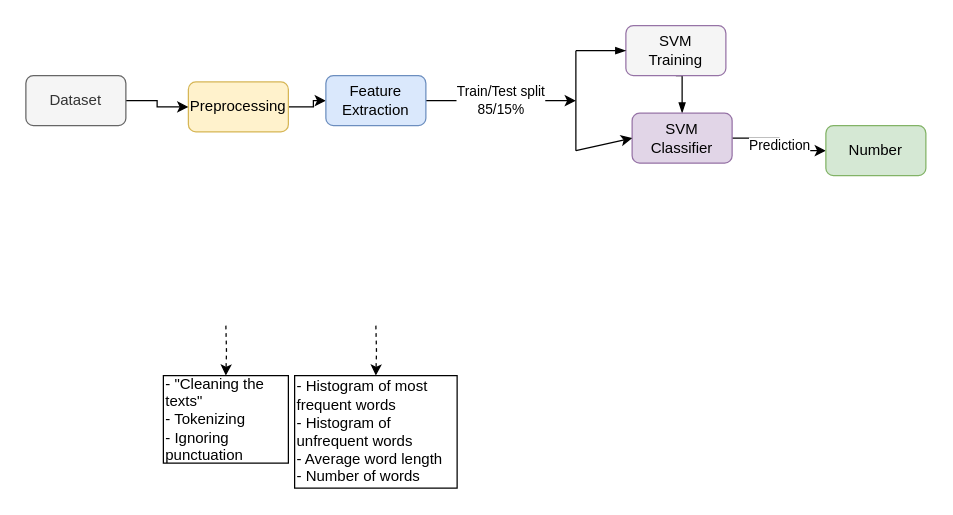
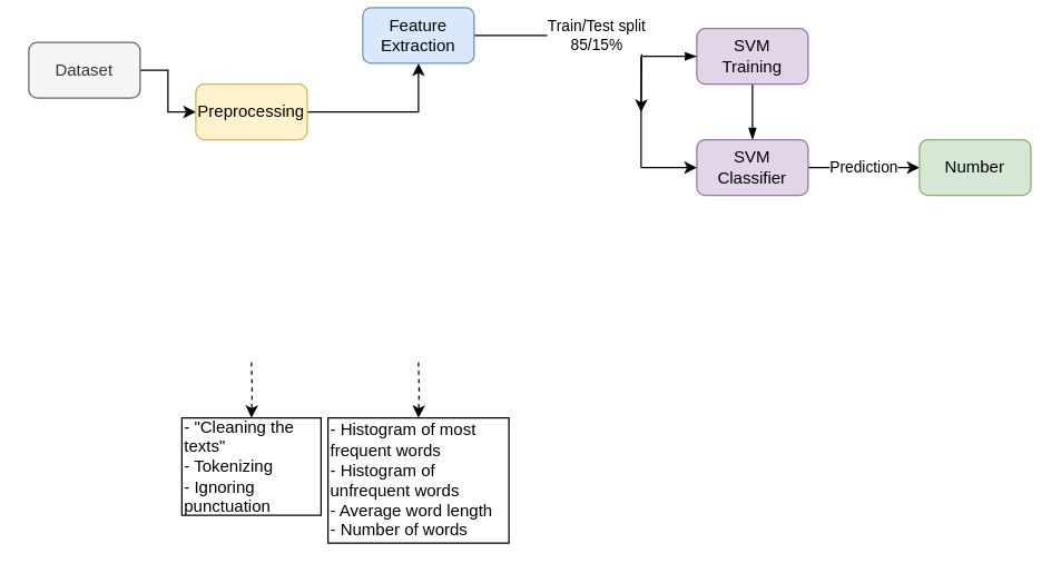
  <mxCell id="0" />
  <mxCell id="1" parent="0" />
  <mxCell id="2" value="" style="edgeStyle=orthogonalEdgeStyle;rounded=0;orthogonalLoop=1;jettySize=auto;html=1;" edge="1" parent="1" source="3" target="5"><mxGeometry relative="1" as="geometry" /></mxCell>
- <mxCell id="3" value="Preprocessing" style="rounded=1;whiteSpace=wrap;html=1;fillColor=#fff2cc;strokeColor=#d6b656;" vertex="1" parent="1"><mxGeometry x="150" y="65" width="80" height="40" as="geometry" /></mxCell>
+ <mxCell id="3" value="Preprocessing" style="rounded=1;whiteSpace=wrap;html=1;fillColor=#fff2cc;strokeColor=#d6b656;" vertex="1" parent="1"><mxGeometry x="140" y="60" width="80" height="40" as="geometry" /></mxCell>
  <mxCell id="4" value="Train/Test split&lt;br&gt;85/15%" style="edgeStyle=orthogonalEdgeStyle;rounded=0;orthogonalLoop=1;jettySize=auto;html=1;" edge="1" parent="1" source="5"><mxGeometry relative="1" as="geometry"><mxPoint x="460" y="80" as="targetPoint" /></mxGeometry></mxCell>
- <mxCell id="5" value="Feature Extraction" style="rounded=1;whiteSpace=wrap;html=1;fillColor=#dae8fc;strokeColor=#6c8ebf;" vertex="1" parent="1"><mxGeometry x="260" y="60" width="80" height="40" as="geometry" /></mxCell>
+ <mxCell id="5" value="Feature Extraction" style="rounded=1;whiteSpace=wrap;html=1;fillColor=#dae8fc;strokeColor=#6c8ebf;" vertex="1" parent="1"><mxGeometry x="260" y="5" width="80" height="40" as="geometry" /></mxCell>
  <mxCell id="6" value="" style="endArrow=none;html=1;" edge="1" parent="1"><mxGeometry width="50" height="50" relative="1" as="geometry"><mxPoint x="460" y="120" as="sourcePoint" /><mxPoint x="460" y="40" as="targetPoint" /></mxGeometry></mxCell>
  <mxCell id="7" value="Prediction" style="edgeStyle=orthogonalEdgeStyle;rounded=0;orthogonalLoop=1;jettySize=auto;html=1;exitX=1;exitY=0.5;exitDx=0;exitDy=0;" edge="1" parent="1" source="18" target="10"><mxGeometry relative="1" as="geometry"><mxPoint x="690" y="20" as="sourcePoint" /></mxGeometry></mxCell>
  <mxCell id="8" style="edgeStyle=orthogonalEdgeStyle;rounded=0;orthogonalLoop=1;jettySize=auto;html=1;exitX=0.5;exitY=1;exitDx=0;exitDy=0;entryX=0.5;entryY=0;entryDx=0;entryDy=0;startArrow=none;startFill=0;endArrow=blockThin;endFill=1;" edge="1" parent="1" source="9" target="18"><mxGeometry relative="1" as="geometry" /></mxCell>
- <mxCell id="9" value="SVM&lt;br&gt;Training" style="rounded=1;whiteSpace=wrap;html=1;fillColor=#f5f5f5;strokeColor=#9673a6;" vertex="1" parent="1"><mxGeometry x="500" y="20" width="80" height="40" as="geometry" /></mxCell>
+ <mxCell id="9" value="SVM&lt;br&gt;Training" style="rounded=1;whiteSpace=wrap;html=1;fillColor=#e1d5e7;strokeColor=#9673a6;" vertex="1" parent="1"><mxGeometry x="500" y="20" width="80" height="40" as="geometry" /></mxCell>
  <mxCell id="10" value="Number" style="rounded=1;whiteSpace=wrap;html=1;fillColor=#d5e8d4;strokeColor=#82b366;" vertex="1" parent="1"><mxGeometry x="660" y="100" width="80" height="40" as="geometry" /></mxCell>
  <mxCell id="11" value="" style="edgeStyle=orthogonalEdgeStyle;rounded=0;orthogonalLoop=1;jettySize=auto;html=1;" edge="1" parent="1" source="12" target="3"><mxGeometry relative="1" as="geometry" /></mxCell>
- <mxCell id="12" value="Dataset" style="rounded=1;whiteSpace=wrap;html=1;fillColor=#f5f5f5;strokeColor=#666666;fontColor=#333333;" vertex="1" parent="1"><mxGeometry x="20" y="60" width="80" height="40" as="geometry" /></mxCell>
+ <mxCell id="12" value="Dataset" style="rounded=1;whiteSpace=wrap;html=1;fillColor=#f5f5f5;strokeColor=#666666;fontColor=#333333;" vertex="1" parent="1"><mxGeometry x="20" y="30" width="80" height="40" as="geometry" /></mxCell>
  <mxCell id="13" value="" style="endArrow=blockThin;html=1;endFill=1;" edge="1" parent="1"><mxGeometry width="50" height="50" relative="1" as="geometry"><mxPoint x="460" y="40" as="sourcePoint" /><mxPoint x="500" y="40" as="targetPoint" /></mxGeometry></mxCell>
  <mxCell id="14" value="" style="edgeStyle=orthogonalEdgeStyle;rounded=0;orthogonalLoop=1;jettySize=auto;html=1;dashed=1;" edge="1" parent="1" target="15"><mxGeometry relative="1" as="geometry"><mxPoint x="300" y="260" as="sourcePoint" /></mxGeometry></mxCell>
  <mxCell id="15" value="- Histogram of most frequent words&lt;br&gt;- Histogram of unfrequent words&lt;br&gt;- Average word length&lt;br&gt;- Number of words" style="rounded=0;whiteSpace=wrap;html=1;align=left;" vertex="1" parent="1"><mxGeometry x="235" y="300" width="130" height="90" as="geometry" /></mxCell>
  <mxCell id="16" value="&lt;span&gt;- &quot;Cleaning the texts&quot;&lt;/span&gt;&lt;br&gt;&lt;span&gt;- Tokenizing&lt;/span&gt;&lt;br&gt;&lt;span&gt;- Ignoring punctuation&lt;/span&gt;" style="rounded=0;whiteSpace=wrap;html=1;align=left;" vertex="1" parent="1"><mxGeometry x="130" y="300" width="100" height="70" as="geometry" /></mxCell>
  <mxCell id="17" value="" style="edgeStyle=orthogonalEdgeStyle;rounded=0;orthogonalLoop=1;jettySize=auto;html=1;dashed=1;exitX=0.5;exitY=1;exitDx=0;exitDy=0;entryX=0.5;entryY=0;entryDx=0;entryDy=0;" edge="1" parent="1" target="16"><mxGeometry relative="1" as="geometry"><mxPoint x="180" y="260" as="sourcePoint" /><mxPoint x="60" y="300" as="targetPoint" /></mxGeometry></mxCell>
- <mxCell id="18" value="SVM&lt;br&gt;Classifier" style="rounded=1;whiteSpace=wrap;html=1;fillColor=#e1d5e7;strokeColor=#9673a6;" vertex="1" parent="1"><mxGeometry x="505" y="90" width="80" height="40" as="geometry" /></mxCell>
+ <mxCell id="18" value="SVM&lt;br&gt;Classifier" style="rounded=1;whiteSpace=wrap;html=1;fillColor=#e1d5e7;strokeColor=#9673a6;" vertex="1" parent="1"><mxGeometry x="500" y="100" width="80" height="40" as="geometry" /></mxCell>
  <mxCell id="19" value="" style="endArrow=classic;html=1;entryX=0;entryY=0.5;entryDx=0;entryDy=0;" edge="1" parent="1" target="18"><mxGeometry width="50" height="50" relative="1" as="geometry"><mxPoint x="460" y="120" as="sourcePoint" /><mxPoint x="420" y="100" as="targetPoint" /></mxGeometry></mxCell>
